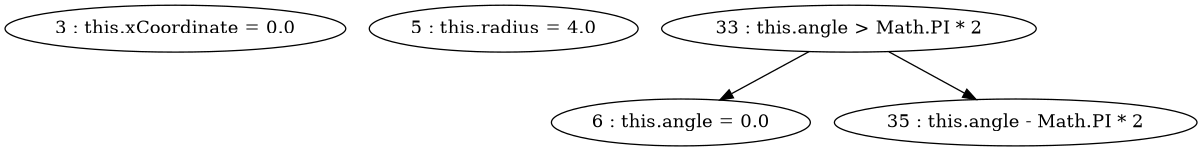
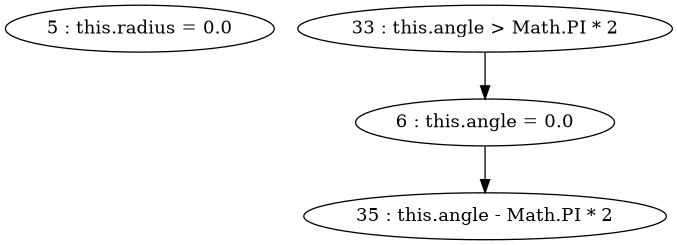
  digraph {
-   "3 : this.xCoordinate = 0.0"
-   "5 : this.radius = 0.0" [label="5 : this.radius = 4.0"]
+   "5 : this.radius = 0.0"
    "6 : this.angle = 0.0"
    "35 : this.angle - Math.PI * 2"
    "33 : this.angle > Math.PI * 2"
-   "33 : this.angle > Math.PI * 2" -> "35 : this.angle - Math.PI * 2"
+   "6 : this.angle = 0.0" -> "35 : this.angle - Math.PI * 2"
    "33 : this.angle > Math.PI * 2" -> "6 : this.angle = 0.0"
  }
